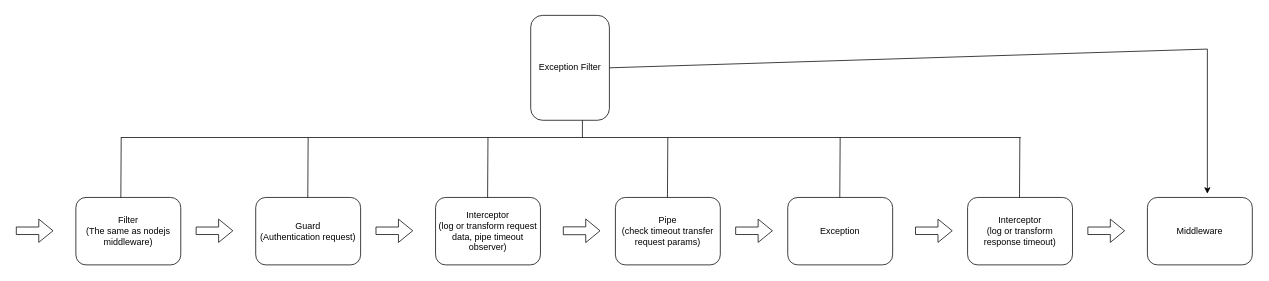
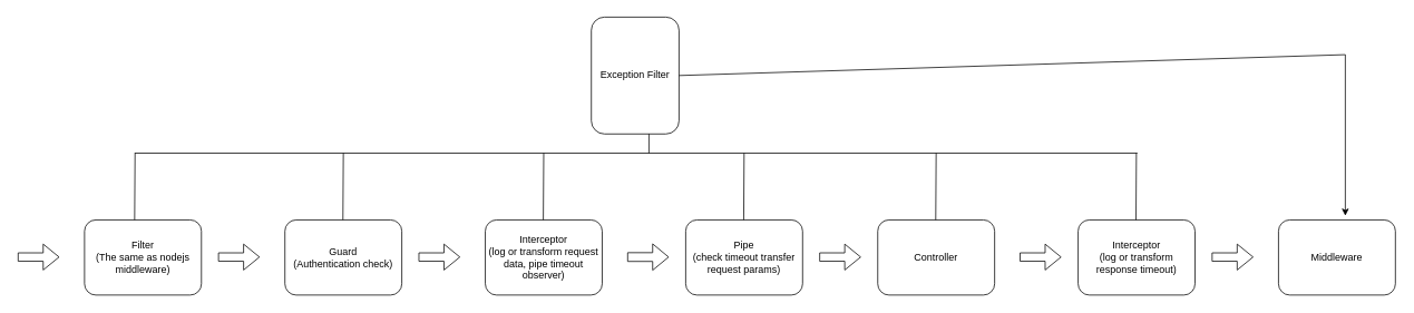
  <mxCell id="0" />
  <mxCell id="1" parent="0" />
  <mxCell id="2" value="" style="shape=flexArrow;endArrow=classic;html=1;" parent="1" edge="1"><mxGeometry width="50" height="50" relative="1" as="geometry"><mxPoint x="20" y="307.47" as="sourcePoint" /><mxPoint x="70" y="307.47" as="targetPoint" /></mxGeometry></mxCell>
  <mxCell id="3" value="Filter&lt;br&gt;(The same as nodejs middleware)" style="rounded=1;whiteSpace=wrap;html=1;" parent="1" vertex="1"><mxGeometry x="100" y="263" width="140" height="90" as="geometry" /></mxCell>
  <mxCell id="4" value="" style="shape=flexArrow;endArrow=classic;html=1;" parent="1" edge="1"><mxGeometry width="50" height="50" relative="1" as="geometry"><mxPoint x="260" y="307.47" as="sourcePoint" /><mxPoint x="310" y="307.47" as="targetPoint" /></mxGeometry></mxCell>
  <mxCell id="5" value="" style="shape=flexArrow;endArrow=classic;html=1;" parent="1" edge="1"><mxGeometry width="50" height="50" relative="1" as="geometry"><mxPoint x="500" y="307.47" as="sourcePoint" /><mxPoint x="550" y="307.47" as="targetPoint" /></mxGeometry></mxCell>
  <mxCell id="6" value="" style="shape=flexArrow;endArrow=classic;html=1;" parent="1" edge="1"><mxGeometry width="50" height="50" relative="1" as="geometry"><mxPoint x="980" y="307.47" as="sourcePoint" /><mxPoint x="1030" y="307.47" as="targetPoint" /></mxGeometry></mxCell>
  <mxCell id="7" value="" style="shape=flexArrow;endArrow=classic;html=1;" parent="1" edge="1"><mxGeometry width="50" height="50" relative="1" as="geometry"><mxPoint x="1220" y="307.47" as="sourcePoint" /><mxPoint x="1270" y="307.47" as="targetPoint" /></mxGeometry></mxCell>
  <mxCell id="8" value="" style="endArrow=none;html=1;exitX=0.5;exitY=0;exitDx=0;exitDy=0;" parent="1" edge="1"><mxGeometry width="50" height="50" relative="1" as="geometry"><mxPoint x="160" y="263" as="sourcePoint" /><mxPoint x="160.5" y="183" as="targetPoint" /></mxGeometry></mxCell>
  <mxCell id="9" value="" style="endArrow=classic;html=1;" parent="1" edge="1"><mxGeometry width="50" height="50" relative="1" as="geometry"><mxPoint x="776" y="183" as="sourcePoint" /><mxPoint x="776" y="123" as="targetPoint" /></mxGeometry></mxCell>
- <mxCell id="10" value="Guard&lt;br&gt;(Authentication request)" style="rounded=1;whiteSpace=wrap;html=1;" parent="1" vertex="1"><mxGeometry x="340" y="263" width="140" height="90" as="geometry" /></mxCell>
+ <mxCell id="10" value="Guard&lt;br&gt;(Authentication check)" style="rounded=1;whiteSpace=wrap;html=1;" parent="1" vertex="1"><mxGeometry x="340" y="263" width="140" height="90" as="geometry" /></mxCell>
  <mxCell id="11" value="Interceptor&lt;br&gt;(log or transform request data, pipe timeout observer)" style="rounded=1;whiteSpace=wrap;html=1;" parent="1" vertex="1"><mxGeometry x="580" y="263" width="140" height="90" as="geometry" /></mxCell>
  <mxCell id="12" value="" style="shape=flexArrow;endArrow=classic;html=1;width=10.526;endSize=6.021;" parent="1" edge="1"><mxGeometry width="50" height="50" relative="1" as="geometry"><mxPoint x="750" y="307.47" as="sourcePoint" /><mxPoint x="800" y="307.47" as="targetPoint" /></mxGeometry></mxCell>
  <mxCell id="13" value="Pipe&lt;br&gt;(check timeout transfer request params)" style="rounded=1;whiteSpace=wrap;html=1;" parent="1" vertex="1"><mxGeometry x="820" y="263" width="140" height="90" as="geometry" /></mxCell>
- <mxCell id="14" value="Exception" style="rounded=1;whiteSpace=wrap;html=1;" parent="1" vertex="1"><mxGeometry x="1050" y="263" width="140" height="90" as="geometry" /></mxCell>
+ <mxCell id="14" value="Controller" style="rounded=1;whiteSpace=wrap;html=1;" parent="1" vertex="1"><mxGeometry x="1050" y="263" width="140" height="90" as="geometry" /></mxCell>
  <mxCell id="15" value="Interceptor&lt;br&gt;(log or transform response timeout)" style="rounded=1;whiteSpace=wrap;html=1;" parent="1" vertex="1"><mxGeometry x="1290" y="263" width="140" height="90" as="geometry" /></mxCell>
  <mxCell id="16" value="" style="shape=flexArrow;endArrow=classic;html=1;" parent="1" edge="1"><mxGeometry width="50" height="50" relative="1" as="geometry"><mxPoint x="1450" y="307.47" as="sourcePoint" /><mxPoint x="1500" y="307.47" as="targetPoint" /></mxGeometry></mxCell>
  <mxCell id="17" value="Middleware" style="rounded=1;whiteSpace=wrap;html=1;" parent="1" vertex="1"><mxGeometry x="1530" y="263" width="140" height="90" as="geometry" /></mxCell>
  <mxCell id="18" value="Exception Filter" style="rounded=1;whiteSpace=wrap;html=1;" parent="1" vertex="1"><mxGeometry x="707" y="20" width="105" height="140" as="geometry" /></mxCell>
  <mxCell id="19" value="" style="endArrow=none;html=1;exitX=0.5;exitY=0;exitDx=0;exitDy=0;" parent="1" edge="1"><mxGeometry width="50" height="50" relative="1" as="geometry"><mxPoint x="409.47" y="263" as="sourcePoint" /><mxPoint x="409.97" y="183" as="targetPoint" /></mxGeometry></mxCell>
  <mxCell id="20" value="" style="endArrow=none;html=1;exitX=0.5;exitY=0;exitDx=0;exitDy=0;" parent="1" edge="1"><mxGeometry width="50" height="50" relative="1" as="geometry"><mxPoint x="649.47" y="263" as="sourcePoint" /><mxPoint x="649.97" y="183" as="targetPoint" /></mxGeometry></mxCell>
  <mxCell id="21" value="" style="endArrow=none;html=1;exitX=0.5;exitY=0;exitDx=0;exitDy=0;" parent="1" edge="1"><mxGeometry width="50" height="50" relative="1" as="geometry"><mxPoint x="889.47" y="263" as="sourcePoint" /><mxPoint x="889.97" y="183" as="targetPoint" /></mxGeometry></mxCell>
  <mxCell id="22" value="" style="endArrow=none;html=1;exitX=0.5;exitY=0;exitDx=0;exitDy=0;" parent="1" edge="1"><mxGeometry width="50" height="50" relative="1" as="geometry"><mxPoint x="1119.47" y="263" as="sourcePoint" /><mxPoint x="1119.97" y="183" as="targetPoint" /></mxGeometry></mxCell>
  <mxCell id="23" value="" style="endArrow=none;html=1;" parent="1" edge="1"><mxGeometry width="50" height="50" relative="1" as="geometry"><mxPoint x="160" y="183" as="sourcePoint" /><mxPoint x="1361" y="183" as="targetPoint" /></mxGeometry></mxCell>
  <mxCell id="24" value="" style="endArrow=none;html=1;exitX=0.5;exitY=0;exitDx=0;exitDy=0;" parent="1" edge="1"><mxGeometry width="50" height="50" relative="1" as="geometry"><mxPoint x="1359.29" y="263" as="sourcePoint" /><mxPoint x="1359.79" y="183" as="targetPoint" /></mxGeometry></mxCell>
  <mxCell id="25" value="" style="endArrow=none;html=1;exitX=1;exitY=0.5;exitDx=0;exitDy=0;" parent="1" source="18" edge="1"><mxGeometry width="50" height="50" relative="1" as="geometry"><mxPoint x="1239" y="258" as="sourcePoint" /><mxPoint x="1610" y="65" as="targetPoint" /></mxGeometry></mxCell>
  <mxCell id="26" value="" style="endArrow=classic;html=1;" parent="1" edge="1"><mxGeometry width="50" height="50" relative="1" as="geometry"><mxPoint x="1610" y="65" as="sourcePoint" /><mxPoint x="1610" y="258" as="targetPoint" /></mxGeometry></mxCell>
